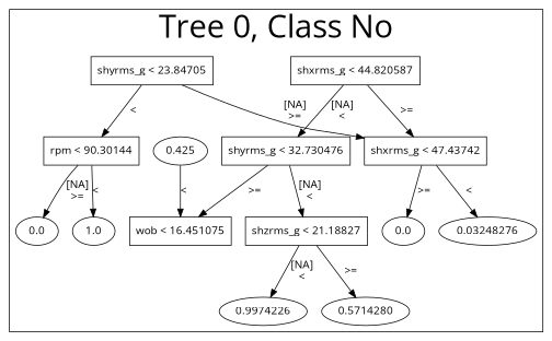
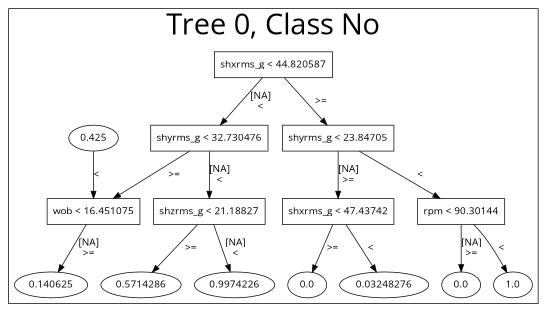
  digraph {
    fontname="Open Sans"
    node [fontname="Open Sans" fontsize=14]
    edge [fontname="Open Sans" fontsize=14]
    n1 [label="shxrms_g < 44.820587" shape=box]
    n2 [label="shyrms_g < 32.730476" shape=box]
    n3 [label="shyrms_g < 23.84705" shape=box]
    n4 [label="shzrms_g < 21.18827" shape=box]
    n5 [label="wob < 16.451075" shape=box]
    n6 [label="rpm < 90.30144" shape=box]
    n7 [label="shxrms_g < 47.43742" shape=box]
    n8 [label=0.9974226]
-   n9 [label=0.5714280]
+   n9 [label=0.5714286]
    n10 [label=0.425]
+   n11 [label=0.140625]
    n12 [label=1.0]
    n13 [label=0.0]
    n14 [label=0.03248276]
    n15 [label=0.0]
    subgraph cluster_1 {
      fontsize=40
      label="Tree 0, Class No"
      subgraph sub_2 {
        fontsize=40
        label="Tree 0, Class No"
        n1
      }
      subgraph sub_3 {
        fontsize=40
        label="Tree 0, Class No"
        n2
        n3
      }
      subgraph sub_4 {
        fontsize=40
        label="Tree 0, Class No"
        n4
        n5
        n6
        n7
      }
      subgraph sub_5 {
        fontsize=40
        label="Tree 0, Class No"
        n8
        n9
        n10
+       n11
        n12
        n13
        n14
        n15
      }
    }
    n1 -> n2 [label="[NA]\n<\n"]
-   n1 -> n7 [label=">=\n"]
+   n1 -> n3 [label=">=\n"]
    n2 -> n4 [label="[NA]\n<\n"]
    n2 -> n5 [label=">=\n"]
    n3 -> n6 [label="<\n"]
    n3 -> n7 [label="[NA]\n>=\n"]
    n4 -> n8 [label="[NA]\n<\n"]
    n4 -> n9 [label=">=\n"]
+   n5 -> n11 [label="[NA]\n>=\n"]
    n6 -> n12 [label="<\n"]
    n6 -> n13 [label="[NA]\n>=\n"]
    n7 -> n14 [label="<\n"]
    n7 -> n15 [label=">=\n"]
    n10 -> n5 [label="<\n"]
  }
